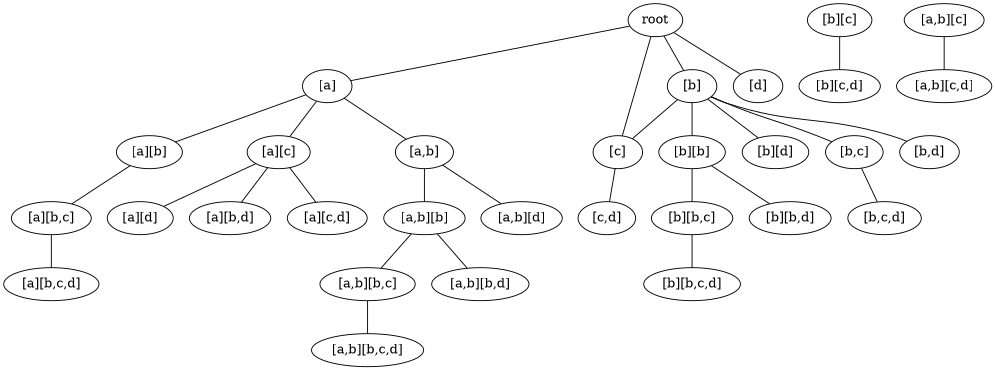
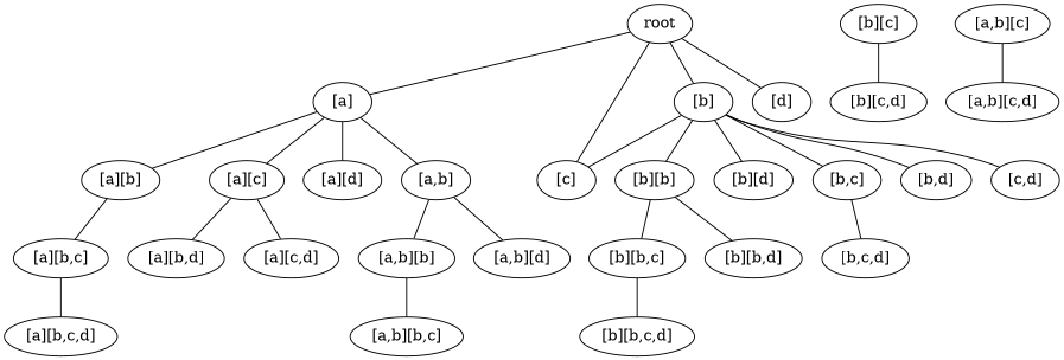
  graph {
    root
    "[a]"
    "[b]"
    "[c]"
    "[d]"
    "[a][b]"
    "[a][c]"
    "[a][d]"
    "[a,b]"
    "[b][b]"
    "[b][d]"
    "[b,c]"
    "[b,d]"
    "[c,d]"
    "[a][b,c]"
    "[a][b,d]"
    "[a][c,d]"
    "[a,b][b]"
    "[a,b][d]"
    "[b][b,c]"
    "[b][b,d]"
    "[b][c]"
    "[b][c,d]"
    "[b,c,d]"
    "[a][b,c,d]"
    "[a,b][b,c]"
-   "[a,b][b,d]"
    "[a,b][c]"
    "[a,b][c,d]"
    "[b][b,c,d]"
-   "[a,b][b,c,d]"
    root -- "[a]"
    root -- "[b]"
    root -- "[c]"
    root -- "[d]"
    "[a]" -- "[a][b]"
    "[a]" -- "[a][c]"
-   "[a][c]" -- "[a][d]"
+   "[a]" -- "[a][d]"
    "[a]" -- "[a,b]"
    "[b]" -- "[c]"
    "[b]" -- "[b][b]"
    "[b]" -- "[b][d]"
    "[b]" -- "[b,c]"
    "[b]" -- "[b,d]"
-   "[c]" -- "[c,d]"
+   "[b]" -- "[c,d]"
    "[a][b]" -- "[a][b,c]"
    "[a][c]" -- "[a][b,d]"
    "[a][c]" -- "[a][c,d]"
    "[a,b]" -- "[a,b][b]"
    "[a,b]" -- "[a,b][d]"
    "[b][b]" -- "[b][b,c]"
    "[b][b]" -- "[b][b,d]"
    "[b,c]" -- "[b,c,d]"
    "[a][b,c]" -- "[a][b,c,d]"
    "[a,b][b]" -- "[a,b][b,c]"
-   "[a,b][b]" -- "[a,b][b,d]"
    "[b][b,c]" -- "[b][b,c,d]"
    "[b][c]" -- "[b][c,d]"
-   "[a,b][b,c]" -- "[a,b][b,c,d]"
    "[a,b][c]" -- "[a,b][c,d]"
  }
